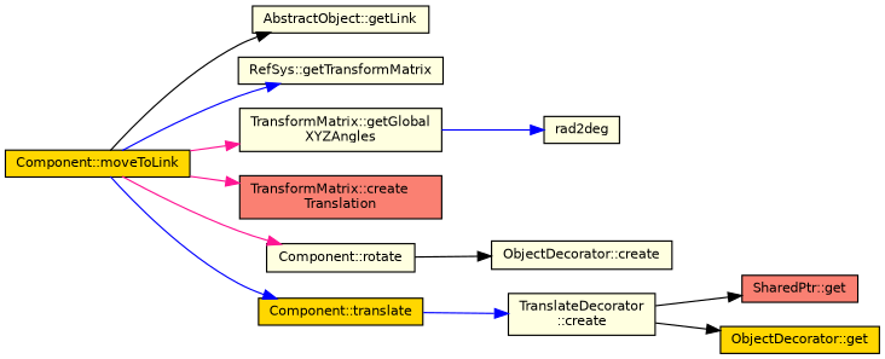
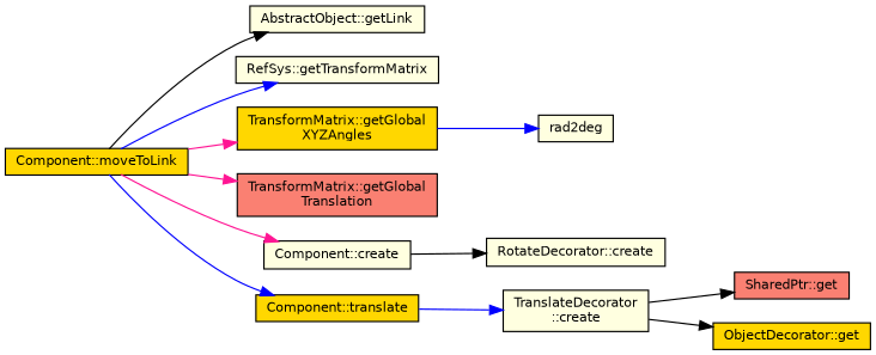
  digraph {
    rankdir=LR
    node [color=black fillcolor=lightyellow fontname=Helvetica fontsize=10 shape=record style=filled]
    edge [color=black fontname=Helvetica fontsize=10 labelfontname=Helvetica labelfontsize=10 style=solid]
    n1 [fillcolor=gold fontcolor=black height=0.2 label="Component::moveToLink" width=0.4]
    n2 [height=0.2 label="AbstractObject::getLink" width=0.4]
    n3 [height=0.2 label="RefSys::getTransformMatrix" width=0.4]
-   n4 [height=0.2 label="TransformMatrix::getGlobal\lXYZAngles" width=0.4]
-   n5 [fillcolor=salmon height=0.2 label="TransformMatrix::create\lTranslation" width=0.4]
-   n6 [height=0.2 label="Component::rotate" width=0.4]
+   n4 [fillcolor=gold height=0.2 label="TransformMatrix::getGlobal\lXYZAngles" width=0.4]
+   n5 [fillcolor=salmon height=0.2 label="TransformMatrix::getGlobal\lTranslation" width=0.4]
+   n6 [height=0.2 label="Component::create" width=0.4]
    n7 [fillcolor=gold height=0.2 label="Component::translate" width=0.4]
    n8 [height=0.2 label=rad2deg width=0.4]
-   n9 [height=0.2 label="ObjectDecorator::create" width=0.4]
+   n9 [height=0.2 label="RotateDecorator::create" width=0.4]
    n10 [height=0.2 label="TranslateDecorator\l::create" width=0.4]
    n11 [fillcolor=salmon height=0.2 label="SharedPtr::get" width=0.4]
    n12 [fillcolor=gold height=0.2 label="ObjectDecorator::get" width=0.4]
    n1 -> n2
    n1 -> n3 [color=blue]
    n1 -> n4 [color=deeppink]
    n1 -> n5 [color=deeppink]
    n1 -> n6 [color=deeppink]
    n1 -> n7 [color=blue]
    n4 -> n8 [color=blue]
    n6 -> n9
    n7 -> n10 [color=blue]
    n10 -> n11
    n10 -> n12
  }
